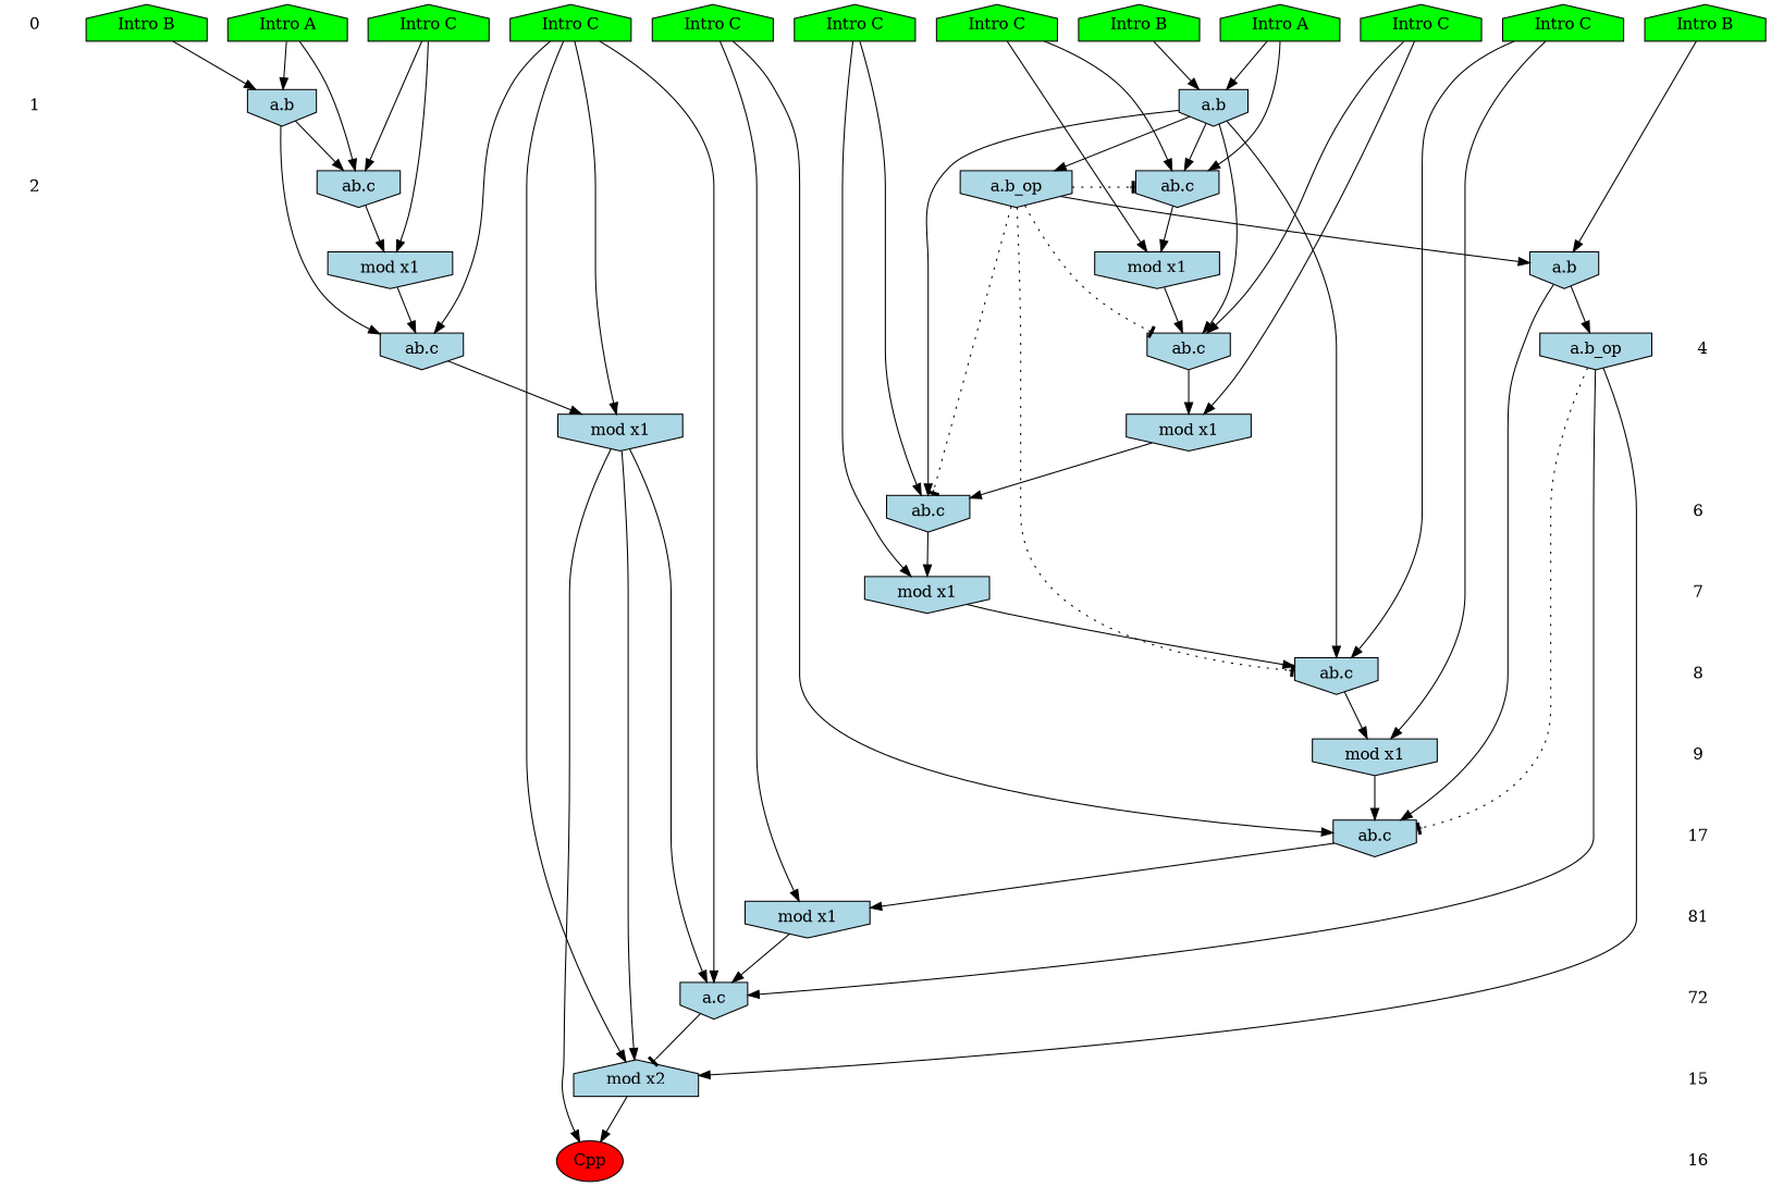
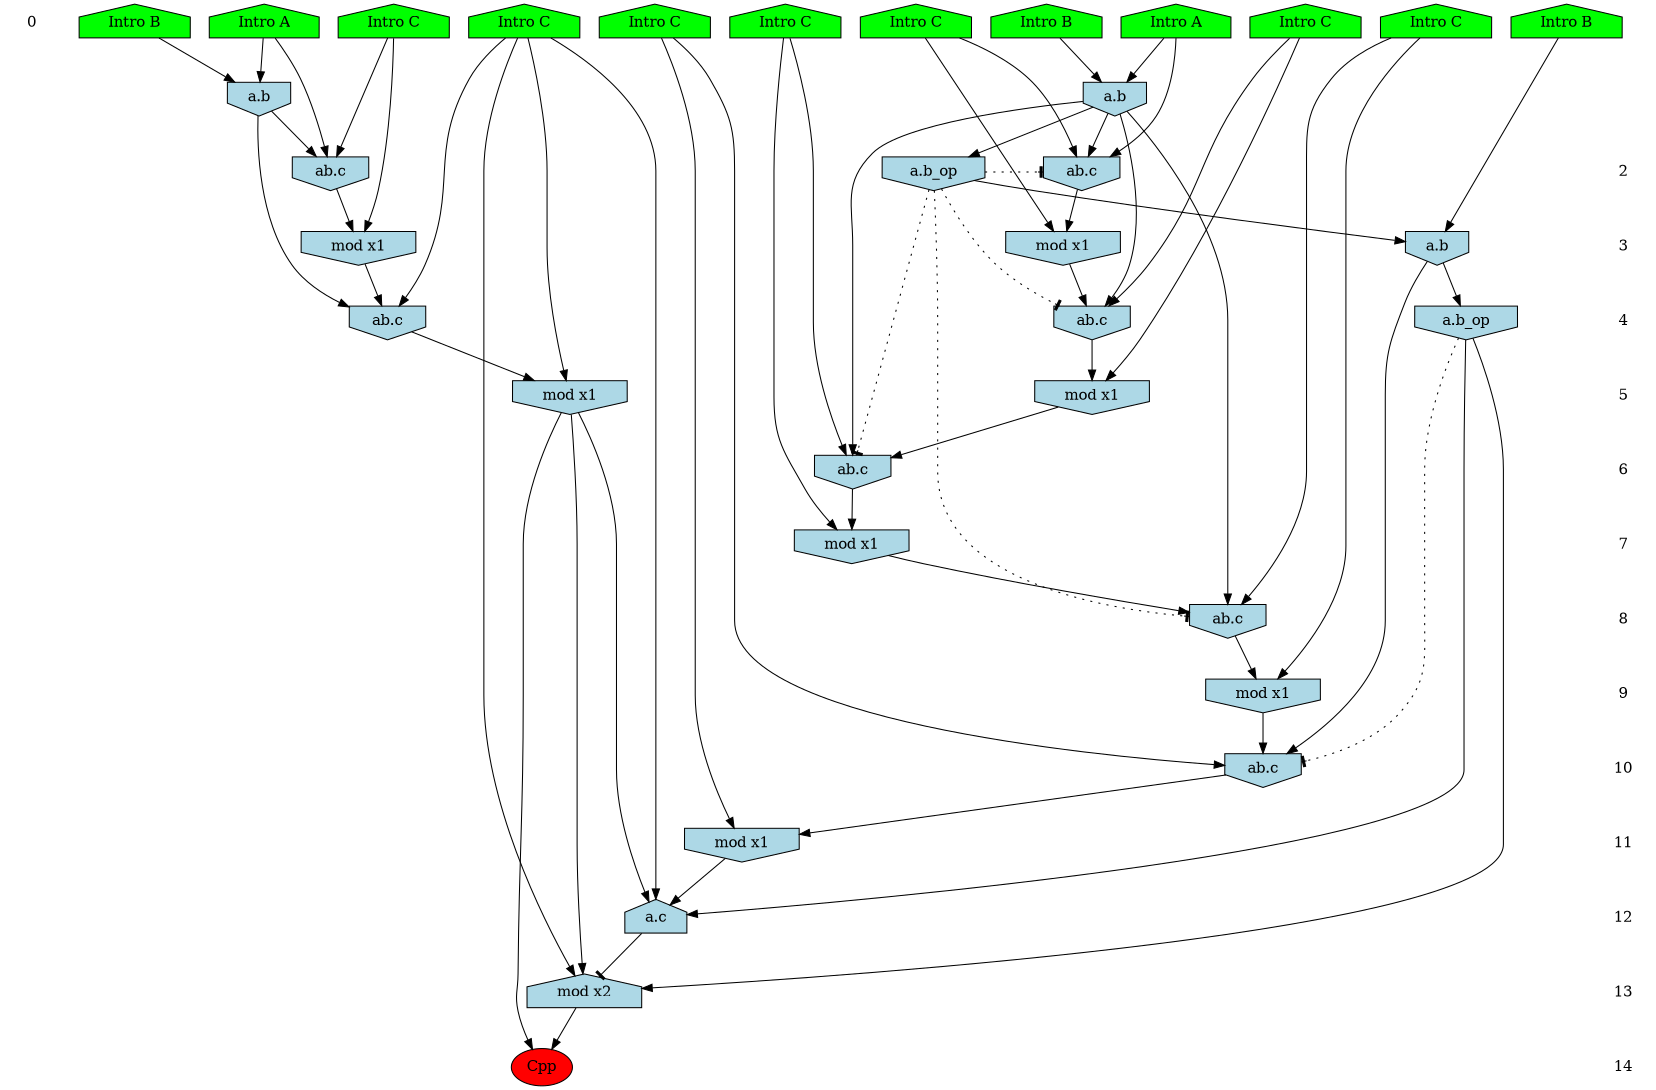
  digraph {
    ranksep=.5
    node [shape=invhouse fillcolor=lightblue style=filled]
    0 [shape=plaintext fillcolor="" style=""]
    n2 [fillcolor=green label="Intro A" shape=house]
    n3 [fillcolor=green label="Intro B" shape=house]
    n4 [fillcolor=green label="Intro B" shape=house]
    n5 [fillcolor=green label="Intro B" shape=house]
    n6 [fillcolor=green label="Intro A" shape=house]
    n7 [fillcolor=green label="Intro C" shape=house]
    n8 [fillcolor=green label="Intro C" shape=house]
    n9 [fillcolor=green label="Intro C" shape=house]
    n10 [fillcolor=green label="Intro C" shape=house]
    n11 [fillcolor=green label="Intro C" shape=house]
    n12 [fillcolor=green label="Intro C" shape=house]
    n13 [fillcolor=green label="Intro C" shape=house]
-   1 [shape=plaintext fillcolor="" style=""]
    n15 [label="a.b"]
    n16 [label="a.b"]
    2 [shape=plaintext fillcolor="" style=""]
    n18 [label="ab.c"]
    n19 [label="ab.c"]
    n20 [label="a.b_op"]
+   3 [shape=plaintext fillcolor="" style=""]
    n22 [label="mod x1"]
    n23 [label="mod x1"]
    n24 [label="a.b"]
    4 [shape=plaintext fillcolor="" style=""]
    n26 [label="ab.c"]
    n27 [label="ab.c"]
    n28 [label="a.b_op"]
+   5 [shape=plaintext fillcolor="" style=""]
    n30 [label="mod x1"]
    n31 [label="mod x1"]
    6 [shape=plaintext fillcolor="" style=""]
    n33 [label="ab.c"]
    7 [shape=plaintext fillcolor="" style=""]
    n35 [label="mod x1"]
    8 [shape=plaintext fillcolor="" style=""]
    n37 [label="ab.c"]
    9 [shape=plaintext fillcolor="" style=""]
    n39 [label="mod x1"]
-   10 [shape=plaintext label=17 fillcolor="" style=""]
+   10 [shape=plaintext fillcolor="" style=""]
    n41 [label="ab.c"]
-   11 [shape=plaintext label=81 fillcolor="" style=""]
+   11 [shape=plaintext fillcolor="" style=""]
    n43 [label="mod x1"]
-   12 [shape=plaintext label=72 fillcolor="" style=""]
-   n45 [label="a.c"]
-   13 [shape=plaintext label=15 fillcolor="" style=""]
+   12 [shape=plaintext fillcolor="" style=""]
+   n45 [label="a.c" shape=house]
+   13 [shape=plaintext fillcolor="" style=""]
    n47 [label="mod x2" shape=house]
-   14 [shape=plaintext label=16 fillcolor="" style=""]
+   14 [shape=plaintext fillcolor="" style=""]
    n49 [fillcolor=red label=Cpp shape=""]
    subgraph sub_1 {
      rank=same
      0
      n2
      n3
      n4
      n5
      n6
      n7
      n8
      n9
      n10
      n11
      n12
      n13
    }
    subgraph sub_2 {
      rank=same
-     1
      n15
      n16
    }
    subgraph sub_3 {
      rank=same
      2
      n18
      n19
      n20
    }
    subgraph sub_4 {
      rank=same
+     3
      n22
      n23
      n24
    }
    subgraph sub_5 {
      rank=same
      4
      n26
      n27
      n28
    }
    subgraph sub_6 {
      rank=same
+     5
      n30
      n31
    }
    subgraph sub_7 {
      rank=same
      6
      n33
    }
    subgraph sub_8 {
      rank=same
      7
      n35
    }
    subgraph sub_9 {
      rank=same
      8
      n37
    }
    subgraph sub_10 {
      rank=same
      9
      n39
    }
    subgraph sub_11 {
      rank=same
      10
      n41
    }
    subgraph sub_12 {
      rank=same
      11
      n43
    }
    subgraph sub_13 {
      rank=same
      12
      n45
    }
    subgraph sub_14 {
      rank=same
      13
      n47
    }
    subgraph sub_15 {
      rank=same
      14
      n49
    }
-   0 -> 1 [style=invis]
    n2 -> n16
    n2 -> n19
    n3 -> n24
    n4 -> n15
    n5 -> n16
    n6 -> n15
    n6 -> n18
    n7 -> n26
    n7 -> n30
    n8 -> n27
    n8 -> n31
    n8 -> n45
    n8 -> n47
    n9 -> n33
    n9 -> n35
    n10 -> n37
    n10 -> n39
    n11 -> n41
    n11 -> n43
    n12 -> n18
    n12 -> n22
    n13 -> n19
    n13 -> n23
-   1 -> 2 [style=invis]
    n15 -> n18
    n15 -> n20
    n15 -> n26
    n15 -> n33
    n15 -> n37
    n16 -> n19
    n16 -> n27
+   2 -> 3 [style=invis]
    n18 -> n22
    n19 -> n23
    n20 -> n18 [arrowhead=tee style=dotted]
    n20 -> n24
    n20 -> n26 [arrowhead=tee style=dotted]
    n20 -> n33 [arrowhead=tee style=dotted]
    n20 -> n37 [arrowhead=tee style=dotted]
+   3 -> 4 [style=invis]
    n22 -> n26
    n23 -> n27
    n24 -> n28
    n24 -> n41
+   4 -> 5 [style=invis]
    n26 -> n30
    n27 -> n31
    n28 -> n41 [arrowhead=tee style=dotted]
    n28 -> n45
    n28 -> n47
+   5 -> 6 [style=invis]
    n30 -> n33
    n31 -> n45
    n31 -> n47
    n31 -> n49
    6 -> 7 [style=invis]
    n33 -> n35
    7 -> 8 [style=invis]
    n35 -> n37
    8 -> 9 [style=invis]
    n37 -> n39
    9 -> 10 [style=invis]
    n39 -> n41
    10 -> 11 [style=invis]
    n41 -> n43
    11 -> 12 [style=invis]
    n43 -> n45
    12 -> 13 [style=invis]
    n45 -> n47 [arrowhead=tee]
    13 -> 14 [style=invis]
    n47 -> n49
  }
